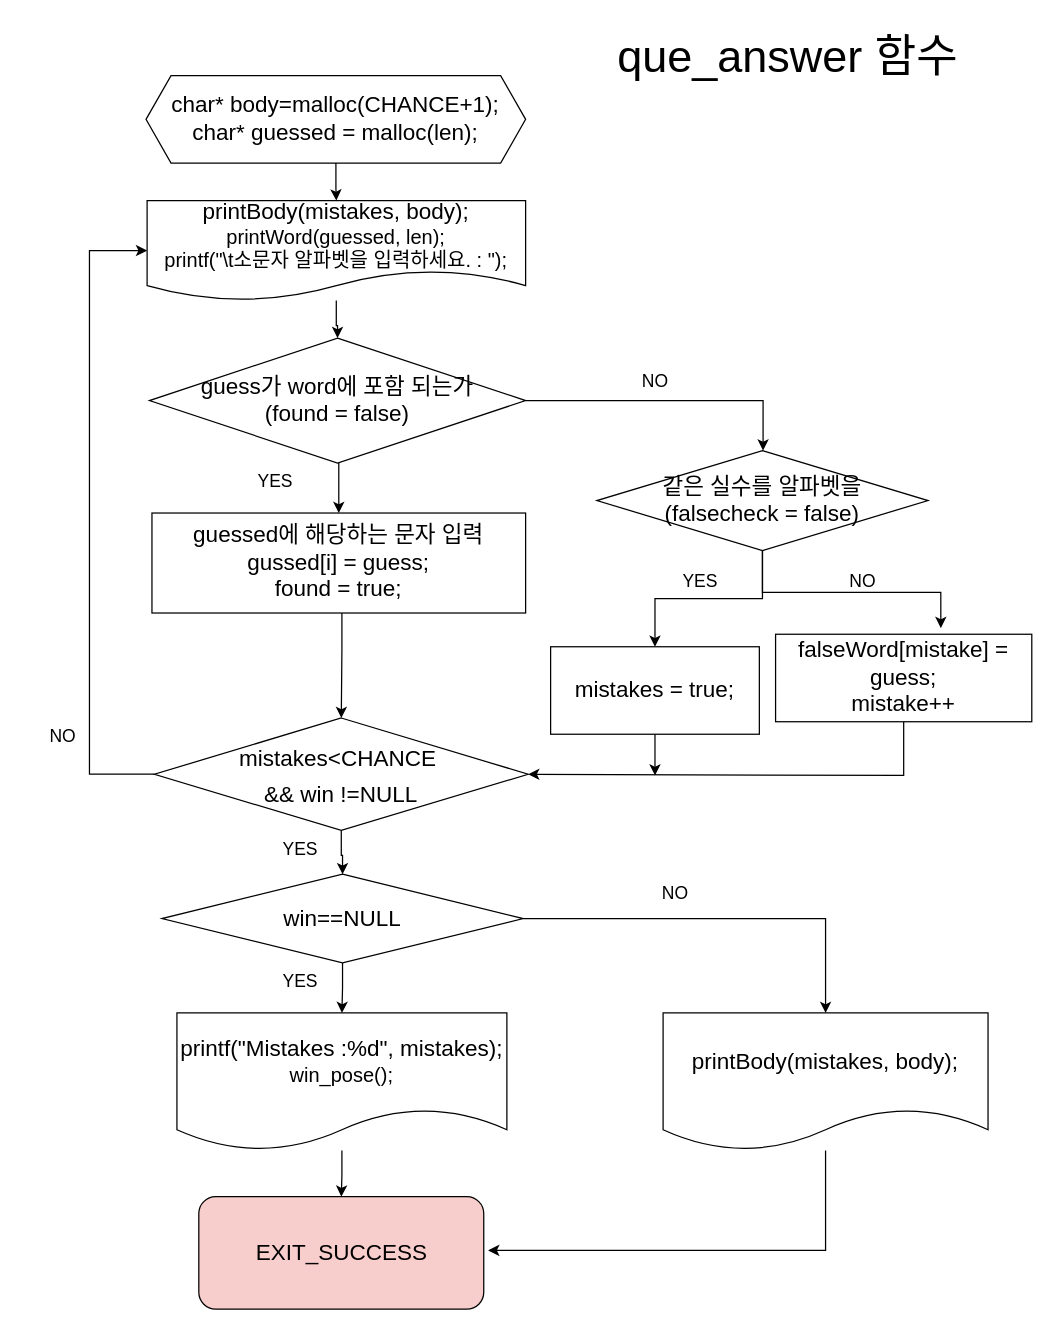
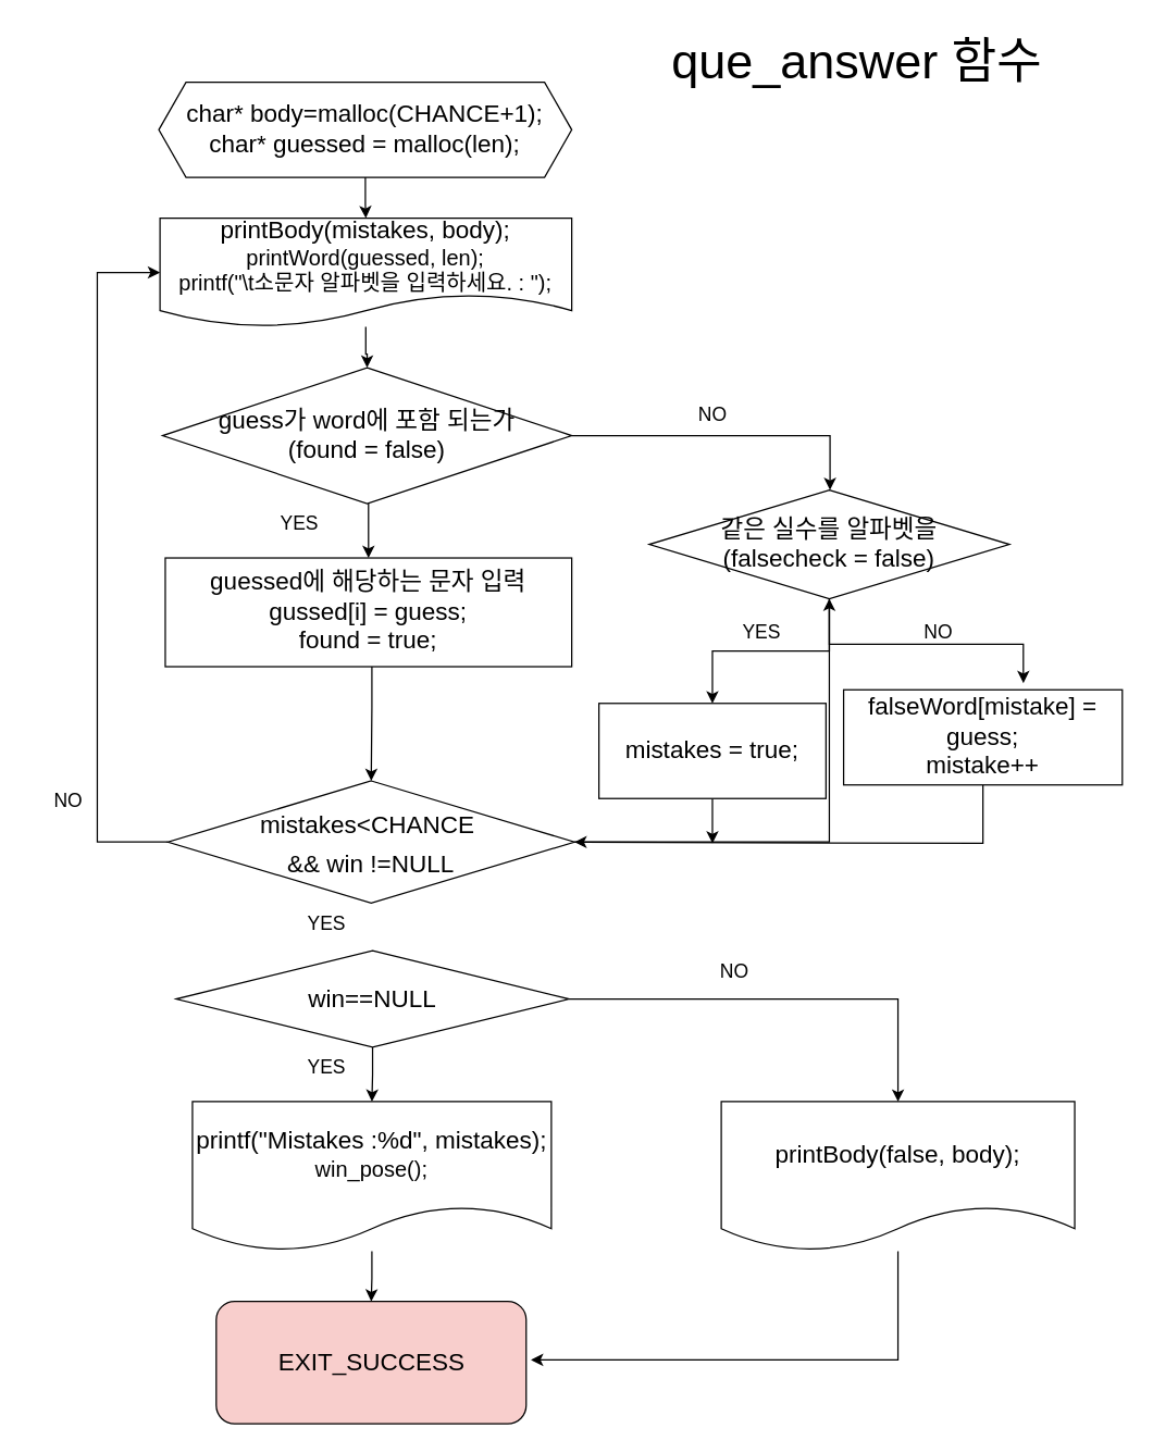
  <mxCell id="0" />
  <mxCell id="1" parent="0" />
  <mxCell id="2" value="&lt;font style=&quot;font-size: 36px;&quot;&gt;que_answer 함수&lt;/font&gt;" style="text;html=1;strokeColor=none;fillColor=none;align=center;verticalAlign=middle;whiteSpace=wrap;rounded=0;fontSize=12;" parent="1" vertex="1"><mxGeometry x="485.01" y="20" width="290" height="50" as="geometry" /></mxCell>
  <mxCell id="3" style="edgeStyle=orthogonalEdgeStyle;rounded=0;orthogonalLoop=1;jettySize=auto;html=1;entryX=0.5;entryY=0;entryDx=0;entryDy=0;" parent="1" source="4" target="6" edge="1"><mxGeometry relative="1" as="geometry" /></mxCell>
  <mxCell id="4" value="&lt;font style=&quot;font-size: 18px;&quot;&gt;char* body=malloc(CHANCE+1);&lt;br&gt;char* guessed = malloc(len);&lt;/font&gt;" style="shape=hexagon;perimeter=hexagonPerimeter2;whiteSpace=wrap;html=1;fixedSize=1;" parent="1" vertex="1"><mxGeometry x="116.26" y="60" width="303.74" height="70" as="geometry" /></mxCell>
  <mxCell id="5" style="edgeStyle=orthogonalEdgeStyle;rounded=0;orthogonalLoop=1;jettySize=auto;html=1;entryX=0.5;entryY=0;entryDx=0;entryDy=0;" parent="1" source="6" target="9" edge="1"><mxGeometry relative="1" as="geometry" /></mxCell>
  <mxCell id="6" value="&lt;font style=&quot;font-size: 18px;&quot;&gt;printBody(mistakes, body);&lt;br&gt;&lt;/font&gt;&lt;div&gt;&lt;font size=&quot;3&quot;&gt;printWord(guessed, len);&lt;/font&gt;&lt;/div&gt;&lt;div&gt;&lt;font size=&quot;3&quot;&gt;&lt;span style=&quot;&quot;&gt;&#09;&#09;&lt;/span&gt;printf(&quot;\t소문자 알파벳을 입력하세요. : &quot;);&lt;/font&gt;&lt;/div&gt;" style="shape=document;whiteSpace=wrap;html=1;boundedLbl=1;" parent="1" vertex="1"><mxGeometry x="117.13" y="160" width="302.87" height="80" as="geometry" /></mxCell>
  <mxCell id="7" style="edgeStyle=orthogonalEdgeStyle;rounded=0;orthogonalLoop=1;jettySize=auto;html=1;entryX=0.5;entryY=0;entryDx=0;entryDy=0;" parent="1" source="9" edge="1" target="13"><mxGeometry relative="1" as="geometry"><mxPoint x="229.01" y="410" as="targetPoint" /><Array as="points"><mxPoint x="269" y="410" /></Array></mxGeometry></mxCell>
  <mxCell id="8" style="edgeStyle=orthogonalEdgeStyle;rounded=0;orthogonalLoop=1;jettySize=auto;html=1;fontSize=18;" edge="1" parent="1" source="9"><mxGeometry relative="1" as="geometry"><mxPoint x="610" y="360" as="targetPoint" /><Array as="points"><mxPoint x="610" y="320" /></Array></mxGeometry></mxCell>
  <mxCell id="9" value="&lt;font style=&quot;font-size: 18px;&quot;&gt;guess가 word에 포함 되는가&lt;br&gt;(found = false)&lt;/font&gt;" style="rhombus;whiteSpace=wrap;html=1;" parent="1" vertex="1"><mxGeometry x="119.01" y="270" width="300.99" height="100" as="geometry" /></mxCell>
  <mxCell id="10" value="&lt;font style=&quot;font-size: 14px;&quot;&gt;YES&lt;/font&gt;" style="text;html=1;strokeColor=none;fillColor=none;align=center;verticalAlign=middle;whiteSpace=wrap;rounded=0;" parent="1" vertex="1"><mxGeometry x="190" y="370" width="60" height="30" as="geometry" /></mxCell>
  <mxCell id="11" value="&lt;font style=&quot;font-size: 14px;&quot;&gt;NO&lt;/font&gt;" style="text;html=1;strokeColor=none;fillColor=none;align=center;verticalAlign=middle;whiteSpace=wrap;rounded=0;" parent="1" vertex="1"><mxGeometry x="493.5" y="290" width="60" height="30" as="geometry" /></mxCell>
  <mxCell id="12" style="edgeStyle=orthogonalEdgeStyle;rounded=0;orthogonalLoop=1;jettySize=auto;html=1;entryX=0.5;entryY=0;entryDx=0;entryDy=0;" parent="1" source="13" target="32" edge="1"><mxGeometry relative="1" as="geometry"><mxPoint x="229.01" y="580" as="targetPoint" /><Array as="points"><mxPoint x="273" y="520" /><mxPoint x="273" y="520" /></Array></mxGeometry></mxCell>
  <mxCell id="13" value="&lt;font style=&quot;font-size: 18px;&quot;&gt;guessed에 해당하는 문자 입력&lt;br&gt;gussed[i] = guess;&lt;br&gt;found = true;&lt;/font&gt;" style="rounded=0;whiteSpace=wrap;html=1;" parent="1" vertex="1"><mxGeometry x="121.01" y="410" width="298.99" height="80" as="geometry" /></mxCell>
  <mxCell id="14" style="edgeStyle=orthogonalEdgeStyle;rounded=0;orthogonalLoop=1;jettySize=auto;html=1;entryX=0.5;entryY=0;entryDx=0;entryDy=0;" parent="1" source="16" target="18" edge="1"><mxGeometry relative="1" as="geometry" /></mxCell>
  <mxCell id="15" style="edgeStyle=orthogonalEdgeStyle;rounded=0;orthogonalLoop=1;jettySize=auto;html=1;fontSize=18;entryX=0.645;entryY=-0.07;entryDx=0;entryDy=0;entryPerimeter=0;" edge="1" parent="1" source="16" target="21"><mxGeometry relative="1" as="geometry"><mxPoint x="750" y="460" as="targetPoint" /></mxGeometry></mxCell>
  <mxCell id="16" value="&lt;font style=&quot;font-size: 18px;&quot;&gt;같은 실수를 알파벳을&lt;br&gt;(falsecheck = false)&lt;/font&gt;" style="rhombus;whiteSpace=wrap;html=1;" parent="1" vertex="1"><mxGeometry x="477.01" y="360" width="264.99" height="80" as="geometry" /></mxCell>
  <mxCell id="17" style="edgeStyle=orthogonalEdgeStyle;rounded=0;orthogonalLoop=1;jettySize=auto;html=1;fontSize=14;" edge="1" parent="1" source="18"><mxGeometry relative="1" as="geometry"><mxPoint x="523.505" y="620" as="targetPoint" /></mxGeometry></mxCell>
  <mxCell id="18" value="&lt;font style=&quot;font-size: 18px;&quot;&gt;mistakes = true;&lt;/font&gt;" style="rounded=0;whiteSpace=wrap;html=1;" parent="1" vertex="1"><mxGeometry x="440" y="517" width="167.01" height="70" as="geometry" /></mxCell>
  <mxCell id="19" value="&lt;font style=&quot;font-size: 14px;&quot;&gt;YES&lt;/font&gt;" style="text;html=1;strokeColor=none;fillColor=none;align=center;verticalAlign=middle;whiteSpace=wrap;rounded=0;" parent="1" vertex="1"><mxGeometry x="530" y="450" width="60" height="30" as="geometry" /></mxCell>
  <mxCell id="20" style="edgeStyle=orthogonalEdgeStyle;rounded=0;orthogonalLoop=1;jettySize=auto;html=1;fontSize=14;entryX=1;entryY=0.5;entryDx=0;entryDy=0;" edge="1" parent="1" source="21" target="32"><mxGeometry relative="1" as="geometry"><mxPoint x="722.505" y="620" as="targetPoint" /><Array as="points"><mxPoint x="723" y="620" /><mxPoint x="422" y="620" /></Array></mxGeometry></mxCell>
  <mxCell id="21" value="&lt;font style=&quot;font-size: 18px;&quot;&gt;falseWord[mistake] = guess;&lt;br&gt;mistake++&lt;/font&gt;" style="rounded=0;whiteSpace=wrap;html=1;" parent="1" vertex="1"><mxGeometry x="620" y="507" width="205.01" height="70" as="geometry" /></mxCell>
  <mxCell id="22" style="edgeStyle=orthogonalEdgeStyle;rounded=0;orthogonalLoop=1;jettySize=auto;html=1;entryX=0.5;entryY=0;entryDx=0;entryDy=0;fontSize=18;" edge="1" parent="1" source="23" target="26"><mxGeometry relative="1" as="geometry" /></mxCell>
  <mxCell id="23" value="&lt;div&gt;&lt;font style=&quot;font-size: 18px;&quot;&gt;printf(&quot;Mistakes :%d&quot;, mistakes);&lt;/font&gt;&lt;/div&gt;&lt;div&gt;&lt;font size=&quot;3&quot;&gt;&lt;span style=&quot;&quot;&gt;&#09;&#09;&lt;/span&gt;win_pose();&lt;/font&gt;&lt;/div&gt;" style="shape=document;whiteSpace=wrap;html=1;boundedLbl=1;" parent="1" vertex="1"><mxGeometry x="141" y="810" width="264" height="110" as="geometry" /></mxCell>
  <mxCell id="24" style="edgeStyle=orthogonalEdgeStyle;rounded=0;orthogonalLoop=1;jettySize=auto;html=1;fontSize=18;" edge="1" parent="1" source="25"><mxGeometry relative="1" as="geometry"><mxPoint x="390" y="1000" as="targetPoint" /><Array as="points"><mxPoint x="660" y="1000" /></Array></mxGeometry></mxCell>
- <mxCell id="25" value="&lt;font style=&quot;font-size: 18px;&quot;&gt;printBody(mistakes, body);&lt;/font&gt;" style="shape=document;whiteSpace=wrap;html=1;boundedLbl=1;" parent="1" vertex="1"><mxGeometry x="530" y="810" width="260" height="110" as="geometry" /></mxCell>
+ <mxCell id="25" value="&lt;font style=&quot;font-size: 18px;&quot;&gt;printBody(false, body);&lt;/font&gt;" style="shape=document;whiteSpace=wrap;html=1;boundedLbl=1;" parent="1" vertex="1"><mxGeometry x="530" y="810" width="260" height="110" as="geometry" /></mxCell>
  <mxCell id="26" value="&lt;font style=&quot;font-size: 18px;&quot;&gt;EXIT_SUCCESS&lt;/font&gt;" style="rounded=1;whiteSpace=wrap;html=1;fillColor=#f8cecc;" parent="1" vertex="1"><mxGeometry x="158.5" y="957" width="228" height="90" as="geometry" /></mxCell>
  <mxCell id="27" style="edgeStyle=orthogonalEdgeStyle;rounded=0;orthogonalLoop=1;jettySize=auto;html=1;entryX=0.5;entryY=0;entryDx=0;entryDy=0;" parent="1" source="29" target="25" edge="1"><mxGeometry relative="1" as="geometry"><mxPoint x="475.01" y="739" as="targetPoint" /></mxGeometry></mxCell>
  <mxCell id="28" style="edgeStyle=orthogonalEdgeStyle;rounded=0;orthogonalLoop=1;jettySize=auto;html=1;entryX=0.5;entryY=0;entryDx=0;entryDy=0;fontSize=18;" edge="1" parent="1" source="29" target="23"><mxGeometry relative="1" as="geometry" /></mxCell>
  <mxCell id="29" value="&lt;font style=&quot;font-size: 18px;&quot;&gt;win==NULL&lt;/font&gt;" style="rhombus;whiteSpace=wrap;html=1;" parent="1" vertex="1"><mxGeometry x="129" y="699" width="289" height="71" as="geometry" /></mxCell>
  <mxCell id="30" style="edgeStyle=orthogonalEdgeStyle;rounded=0;orthogonalLoop=1;jettySize=auto;html=1;fontSize=12;entryX=0;entryY=0.5;entryDx=0;entryDy=0;" parent="1" source="32" target="6" edge="1"><mxGeometry relative="1" as="geometry"><mxPoint x="71.01" y="200" as="targetPoint" /><Array as="points"><mxPoint x="71" y="619" /><mxPoint x="71" y="200" /></Array></mxGeometry></mxCell>
- <mxCell id="31" style="edgeStyle=orthogonalEdgeStyle;rounded=0;orthogonalLoop=1;jettySize=auto;html=1;entryX=0.5;entryY=0;entryDx=0;entryDy=0;fontSize=18;" edge="1" parent="1" source="32" target="29"><mxGeometry relative="1" as="geometry" /></mxCell>
+ <mxCell id="31" style="edgeStyle=orthogonalEdgeStyle;rounded=0;orthogonalLoop=1;jettySize=auto;html=1;fontSize=18;" edge="1" parent="1" source="32" target="16"><mxGeometry relative="1" as="geometry" /></mxCell>
  <mxCell id="32" value="&lt;font style=&quot;font-size: 18px;&quot;&gt;mistakes&amp;lt;CHANCE&amp;nbsp;&lt;br&gt;&amp;amp;&amp;amp; win !=NULL&lt;/font&gt;" style="rhombus;whiteSpace=wrap;html=1;fontSize=24;" parent="1" vertex="1"><mxGeometry x="123" y="574" width="299" height="90" as="geometry" /></mxCell>
  <mxCell id="33" value="&lt;font style=&quot;font-size: 14px;&quot;&gt;NO&lt;/font&gt;" style="text;html=1;strokeColor=none;fillColor=none;align=center;verticalAlign=middle;whiteSpace=wrap;rounded=0;" vertex="1" parent="1"><mxGeometry x="660" y="450" width="60" height="30" as="geometry" /></mxCell>
  <mxCell id="34" value="&lt;font style=&quot;font-size: 14px;&quot;&gt;NO&lt;/font&gt;" style="text;html=1;strokeColor=none;fillColor=none;align=center;verticalAlign=middle;whiteSpace=wrap;rounded=0;" vertex="1" parent="1"><mxGeometry x="20" y="574" width="60" height="30" as="geometry" /></mxCell>
  <mxCell id="35" value="&lt;font style=&quot;font-size: 14px;&quot;&gt;NO&lt;/font&gt;" style="text;html=1;strokeColor=none;fillColor=none;align=center;verticalAlign=middle;whiteSpace=wrap;rounded=0;" vertex="1" parent="1"><mxGeometry x="510" y="699" width="60" height="30" as="geometry" /></mxCell>
  <mxCell id="36" value="&lt;font style=&quot;font-size: 14px;&quot;&gt;YES&lt;/font&gt;" style="text;html=1;strokeColor=none;fillColor=none;align=center;verticalAlign=middle;whiteSpace=wrap;rounded=0;" vertex="1" parent="1"><mxGeometry x="210" y="770" width="60" height="30" as="geometry" /></mxCell>
  <mxCell id="37" value="&lt;font style=&quot;font-size: 14px;&quot;&gt;YES&lt;/font&gt;" style="text;html=1;strokeColor=none;fillColor=none;align=center;verticalAlign=middle;whiteSpace=wrap;rounded=0;" vertex="1" parent="1"><mxGeometry x="210" y="664" width="60" height="30" as="geometry" /></mxCell>
